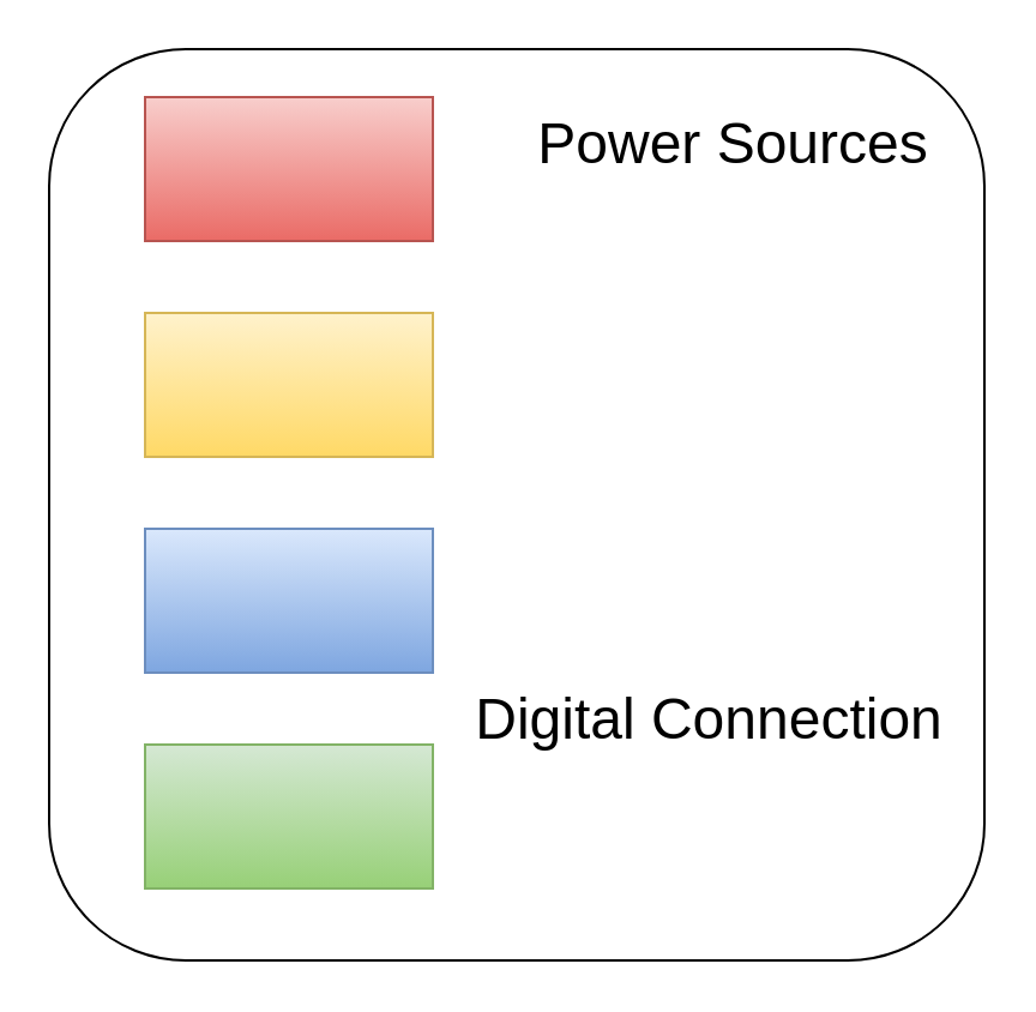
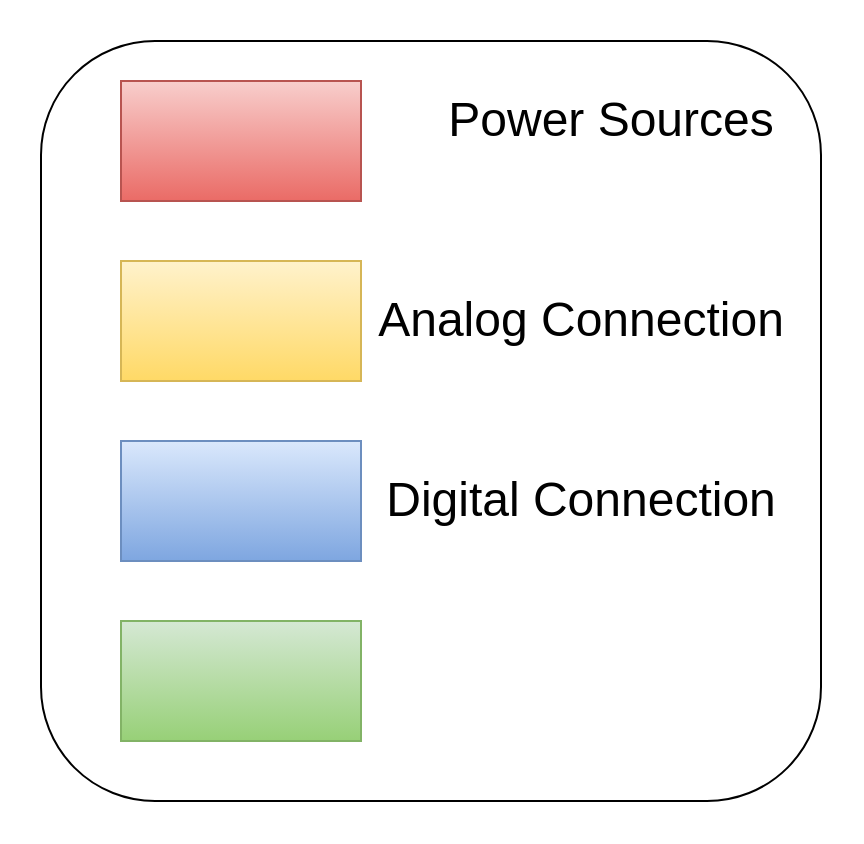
  <mxCell id="0" />
  <mxCell id="1" parent="0" />
  <mxCell id="2" value="" style="rounded=1;whiteSpace=wrap;html=1;hachureGap=4;pointerEvents=0;fillColor=none;" vertex="1" parent="1"><mxGeometry x="20" y="20" width="390" height="380" as="geometry" /></mxCell>
  <mxCell id="3" value="" style="rounded=0;whiteSpace=wrap;html=1;hachureGap=4;pointerEvents=0;fillColor=#fff2cc;gradientColor=#ffd966;strokeColor=#d6b656;" vertex="1" parent="1"><mxGeometry x="60" y="130" width="120" height="60" as="geometry" /></mxCell>
  <mxCell id="4" value="" style="rounded=0;whiteSpace=wrap;html=1;hachureGap=4;pointerEvents=0;fillColor=#f8cecc;gradientColor=#ea6b66;strokeColor=#b85450;" vertex="1" parent="1"><mxGeometry x="60" y="40" width="120" height="60" as="geometry" /></mxCell>
  <mxCell id="5" value="" style="rounded=0;whiteSpace=wrap;html=1;hachureGap=4;pointerEvents=0;fillColor=#dae8fc;gradientColor=#7ea6e0;strokeColor=#6c8ebf;" vertex="1" parent="1"><mxGeometry x="60" y="220" width="120" height="60" as="geometry" /></mxCell>
  <mxCell id="6" value="" style="rounded=0;whiteSpace=wrap;html=1;hachureGap=4;pointerEvents=0;fillColor=#d5e8d4;gradientColor=#97d077;strokeColor=#82b366;" vertex="1" parent="1"><mxGeometry x="60" y="310" width="120" height="60" as="geometry" /></mxCell>
  <mxCell id="7" value="&lt;font style=&quot;font-size: 24px&quot;&gt;Power Sources&lt;/font&gt;" style="text;html=1;align=center;verticalAlign=middle;resizable=0;points=[];autosize=1;strokeColor=none;fillColor=none;" vertex="1" parent="1"><mxGeometry x="215" y="50" width="180" height="20" as="geometry" /></mxCell>
- <mxCell id="8" value="&lt;font style=&quot;font-size: 24px&quot;&gt;Digital Connection&lt;/font&gt;" style="text;html=1;align=center;verticalAlign=middle;resizable=0;points=[];autosize=1;strokeColor=none;fillColor=none;" vertex="1" parent="1"><mxGeometry x="190" y="290" width="210" height="20" as="geometry" /></mxCell>
+ <mxCell id="8" value="&lt;font style=&quot;font-size: 24px&quot;&gt;Digital Connection&lt;/font&gt;" style="text;html=1;align=center;verticalAlign=middle;resizable=0;points=[];autosize=1;strokeColor=none;fillColor=none;" vertex="1" parent="1"><mxGeometry x="185" y="240" width="210" height="20" as="geometry" /></mxCell>
+ <mxCell id="9" value="&lt;span style=&quot;font-size: 24px&quot;&gt;Analog Connection&lt;/span&gt;" style="text;html=1;align=center;verticalAlign=middle;resizable=0;points=[];autosize=1;strokeColor=none;fillColor=none;" vertex="1" parent="1"><mxGeometry x="180" y="150" width="220" height="20" as="geometry" /></mxCell>
